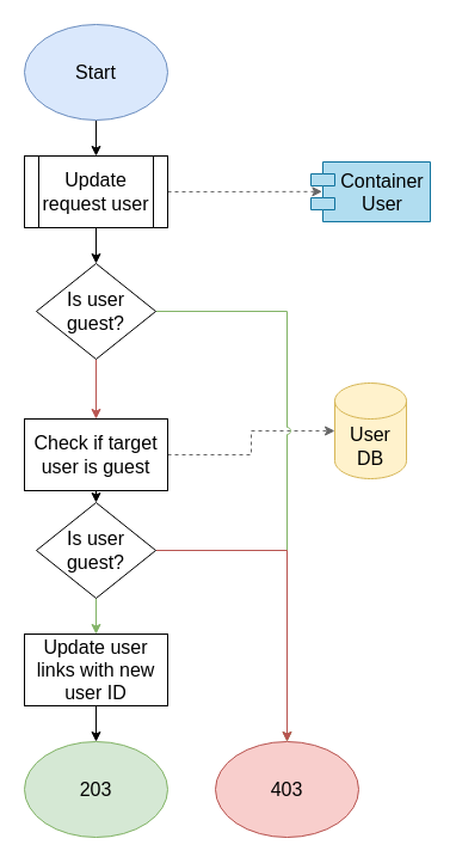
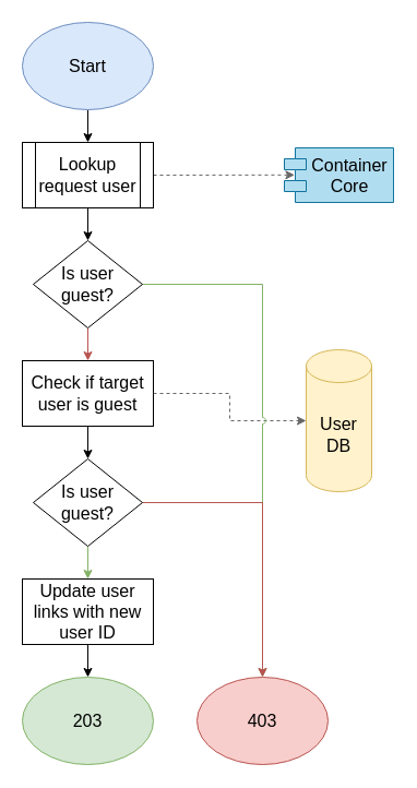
  <mxCell id="0" />
  <mxCell id="1" parent="0" />
  <mxCell id="2" style="edgeStyle=orthogonalEdgeStyle;rounded=0;jumpStyle=arc;orthogonalLoop=1;jettySize=auto;html=1;entryX=0.5;entryY=0;entryDx=0;entryDy=0;strokeColor=#000000;fontSize=16;" edge="1" parent="1" source="3" target="6"><mxGeometry relative="1" as="geometry" /></mxCell>
  <mxCell id="3" value="Start" style="ellipse;whiteSpace=wrap;html=1;fontSize=16;fillColor=#dae8fc;strokeColor=#6c8ebf;" vertex="1" parent="1"><mxGeometry width="120" height="80" as="geometry" x="20" y="20" /></mxCell>
  <mxCell id="4" style="edgeStyle=orthogonalEdgeStyle;rounded=0;jumpStyle=arc;orthogonalLoop=1;jettySize=auto;html=1;entryX=0.094;entryY=0.496;entryDx=0;entryDy=0;entryPerimeter=0;dashed=1;strokeColor=#666666;fontSize=16;" edge="1" parent="1" source="6" target="13"><mxGeometry relative="1" as="geometry" /></mxCell>
  <mxCell id="5" style="edgeStyle=orthogonalEdgeStyle;rounded=0;jumpStyle=arc;orthogonalLoop=1;jettySize=auto;html=1;exitX=0.5;exitY=1;exitDx=0;exitDy=0;entryX=0.5;entryY=0;entryDx=0;entryDy=0;strokeColor=#000000;fontSize=16;" edge="1" parent="1" source="6" target="12"><mxGeometry relative="1" as="geometry" /></mxCell>
- <mxCell id="6" value="Update request user" style="shape=process;whiteSpace=wrap;html=1;backgroundOutline=1;fontSize=16;" vertex="1" parent="1"><mxGeometry y="130" width="120" height="60" as="geometry" x="20" /></mxCell>
+ <mxCell id="6" value="Lookup request user" style="shape=process;whiteSpace=wrap;html=1;backgroundOutline=1;fontSize=16;" vertex="1" parent="1"><mxGeometry y="130" width="120" height="60" as="geometry" x="20" /></mxCell>
  <mxCell id="7" style="edgeStyle=orthogonalEdgeStyle;rounded=0;jumpStyle=arc;orthogonalLoop=1;jettySize=auto;html=1;exitX=1;exitY=0.5;exitDx=0;exitDy=0;entryX=0;entryY=0.5;entryDx=0;entryDy=0;entryPerimeter=0;dashed=1;strokeColor=#666666;fontSize=16;" edge="1" parent="1" source="9" target="14"><mxGeometry relative="1" as="geometry" /></mxCell>
  <mxCell id="8" style="edgeStyle=orthogonalEdgeStyle;rounded=0;jumpStyle=arc;orthogonalLoop=1;jettySize=auto;html=1;exitX=0.5;exitY=1;exitDx=0;exitDy=0;entryX=0.5;entryY=0;entryDx=0;entryDy=0;strokeColor=#000000;fontSize=16;" edge="1" parent="1" source="9" target="21"><mxGeometry relative="1" as="geometry" /></mxCell>
- <mxCell id="9" value="Check if target user is guest" style="rounded=0;whiteSpace=wrap;html=1;fontSize=16;" vertex="1" parent="1"><mxGeometry x="20" y="350" width="120" height="60" as="geometry" /></mxCell>
+ <mxCell id="9" value="Check if target user is guest" style="rounded=0;whiteSpace=wrap;html=1;fontSize=16;" vertex="1" parent="1"><mxGeometry y="330" width="120" height="60" as="geometry" x="20" /></mxCell>
  <mxCell id="10" style="edgeStyle=orthogonalEdgeStyle;rounded=0;jumpStyle=arc;orthogonalLoop=1;jettySize=auto;html=1;exitX=0.5;exitY=1;exitDx=0;exitDy=0;entryX=0.5;entryY=0;entryDx=0;entryDy=0;strokeColor=#b85450;fontSize=16;fillColor=#f8cecc;" edge="1" parent="1" source="12" target="9"><mxGeometry relative="1" as="geometry" /></mxCell>
  <mxCell id="11" style="edgeStyle=orthogonalEdgeStyle;rounded=0;jumpStyle=arc;orthogonalLoop=1;jettySize=auto;html=1;exitX=1;exitY=0.5;exitDx=0;exitDy=0;entryX=0.5;entryY=0;entryDx=0;entryDy=0;strokeColor=#82b366;fontSize=16;fillColor=#d5e8d4;" edge="1" parent="1" source="12" target="15"><mxGeometry relative="1" as="geometry" /></mxCell>
  <mxCell id="12" value="Is user guest?" style="rhombus;whiteSpace=wrap;html=1;fontSize=16;" vertex="1" parent="1"><mxGeometry x="30" y="220" width="100" height="80" as="geometry" /></mxCell>
- <mxCell id="13" value="Container&#10;User" style="shape=module;align=left;spacingLeft=20;align=center;verticalAlign=top;fontSize=16;fillColor=#b1ddf0;strokeColor=#10739e;" vertex="1" parent="1"><mxGeometry x="260" y="135" width="100" height="50" as="geometry" /></mxCell>
- <mxCell id="14" value="User&lt;br&gt;DB" style="shape=cylinder3;whiteSpace=wrap;html=1;boundedLbl=1;backgroundOutline=1;size=15;fontSize=16;fillColor=#fff2cc;strokeColor=#d6b656;" vertex="1" parent="1"><mxGeometry x="280" y="320" width="60" height="80" as="geometry" /></mxCell>
+ <mxCell id="13" value="Container&#10;Core" style="shape=module;align=left;spacingLeft=20;align=center;verticalAlign=top;fontSize=16;fillColor=#b1ddf0;strokeColor=#10739e;" vertex="1" parent="1"><mxGeometry x="260" y="135" width="100" height="50" as="geometry" /></mxCell>
+ <mxCell id="14" value="User&lt;br&gt;DB" style="shape=cylinder3;whiteSpace=wrap;html=1;boundedLbl=1;backgroundOutline=1;size=15;fontSize=16;fillColor=#fff2cc;strokeColor=#d6b656;" vertex="1" parent="1"><mxGeometry x="280" y="320" width="60" height="130" as="geometry" /></mxCell>
  <mxCell id="15" value="403" style="ellipse;whiteSpace=wrap;html=1;fontSize=16;fillColor=#f8cecc;strokeColor=#b85450;" vertex="1" parent="1"><mxGeometry x="180" y="620" width="120" height="80" as="geometry" /></mxCell>
  <mxCell id="16" style="edgeStyle=orthogonalEdgeStyle;rounded=0;jumpStyle=arc;orthogonalLoop=1;jettySize=auto;html=1;exitX=0.5;exitY=1;exitDx=0;exitDy=0;entryX=0.5;entryY=0;entryDx=0;entryDy=0;strokeColor=#000000;fontSize=16;" edge="1" parent="1" source="17" target="18"><mxGeometry relative="1" as="geometry" /></mxCell>
  <mxCell id="17" value="Update user links with new user ID" style="rounded=0;whiteSpace=wrap;html=1;fontSize=16;" vertex="1" parent="1"><mxGeometry y="530" width="120" height="60" as="geometry" x="20" /></mxCell>
  <mxCell id="18" value="203" style="ellipse;whiteSpace=wrap;html=1;fontSize=16;fillColor=#d5e8d4;strokeColor=#82b366;" vertex="1" parent="1"><mxGeometry y="620" width="120" height="80" as="geometry" x="20" /></mxCell>
  <mxCell id="19" style="edgeStyle=orthogonalEdgeStyle;rounded=0;jumpStyle=arc;orthogonalLoop=1;jettySize=auto;html=1;exitX=0.5;exitY=1;exitDx=0;exitDy=0;entryX=0.5;entryY=0;entryDx=0;entryDy=0;strokeColor=#82b366;fontSize=16;fillColor=#d5e8d4;" edge="1" parent="1" source="21" target="17"><mxGeometry relative="1" as="geometry" /></mxCell>
  <mxCell id="20" style="edgeStyle=orthogonalEdgeStyle;rounded=0;jumpStyle=arc;orthogonalLoop=1;jettySize=auto;html=1;entryX=0.5;entryY=0;entryDx=0;entryDy=0;strokeColor=#b85450;fontSize=16;fillColor=#f8cecc;" edge="1" parent="1" source="21" target="15"><mxGeometry relative="1" as="geometry" /></mxCell>
  <mxCell id="21" value="Is user guest?" style="rhombus;whiteSpace=wrap;html=1;fontSize=16;" vertex="1" parent="1"><mxGeometry x="30" y="420" width="100" height="80" as="geometry" /></mxCell>
